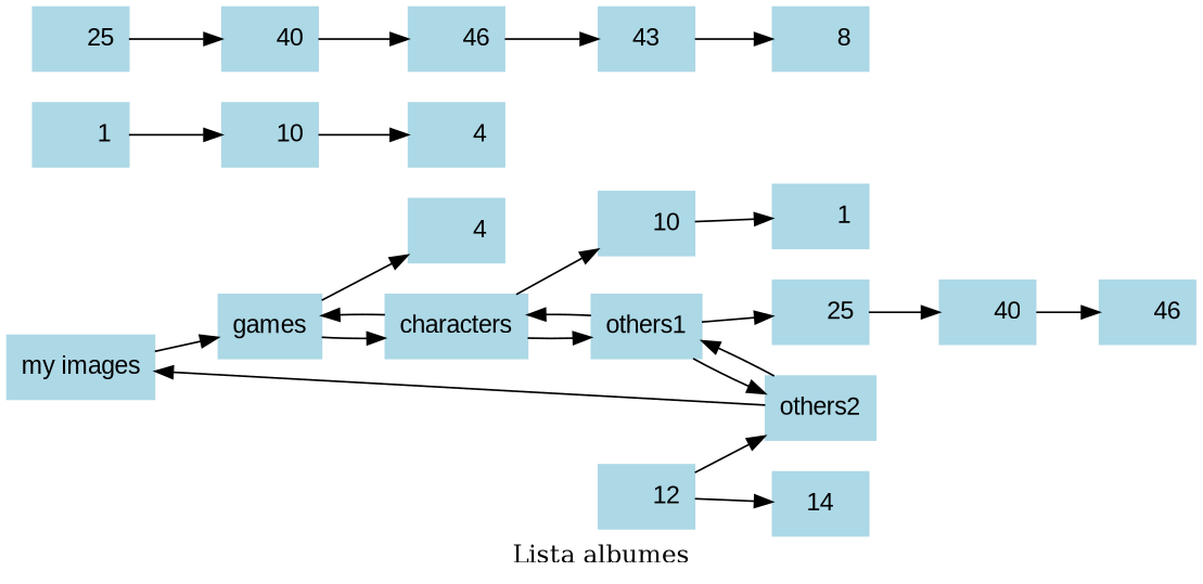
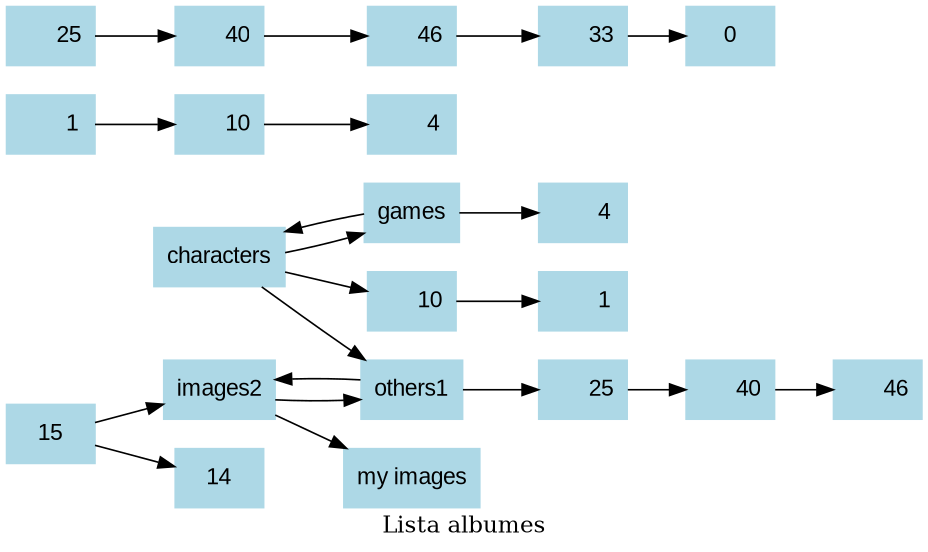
  digraph {
    color=orange
    label="Lista albumes"
    rankdir=LR
    node [color=lightblue fontname=Arial shape=box style=filled]
    n1 [label="my images"]
    n2 [label=games]
    n3 [label="       4"]
    n4 [label=characters]
    n5 [label="       1"]
    n6 [label="      10"]
    n7 [label="       4"]
    n8 [label="      10"]
    n9 [label=others1]
    n10 [label="       1"]
    n11 [label="      25"]
-   n12 [label=others2]
+   n12 [label=images2]
    n13 [label="      40"]
    n14 [label="      46"]
-   n15 [label="      12"]
+   n15 [label=15]
    n16 [label=14]
    n17 [label="      25"]
    n18 [label="      40"]
    n19 [label="      46"]
-   n20 [label=43]
-   n21 [label="       8"]
-   n1 -> n2
+   n20 [label="      33"]
+   n21 [label=0]
    n2 -> n3
    n2 -> n4
    n4 -> n2
    n4 -> n8
    n4 -> n9
    n5 -> n6
    n6 -> n7
    n8 -> n10
-   n9 -> n4
    n9 -> n11
    n9 -> n12
    n11 -> n13
    n12 -> n1
    n12 -> n9
    n13 -> n14
    n15 -> n12
    n15 -> n16
    n17 -> n18
    n18 -> n19
    n19 -> n20
    n20 -> n21
  }
